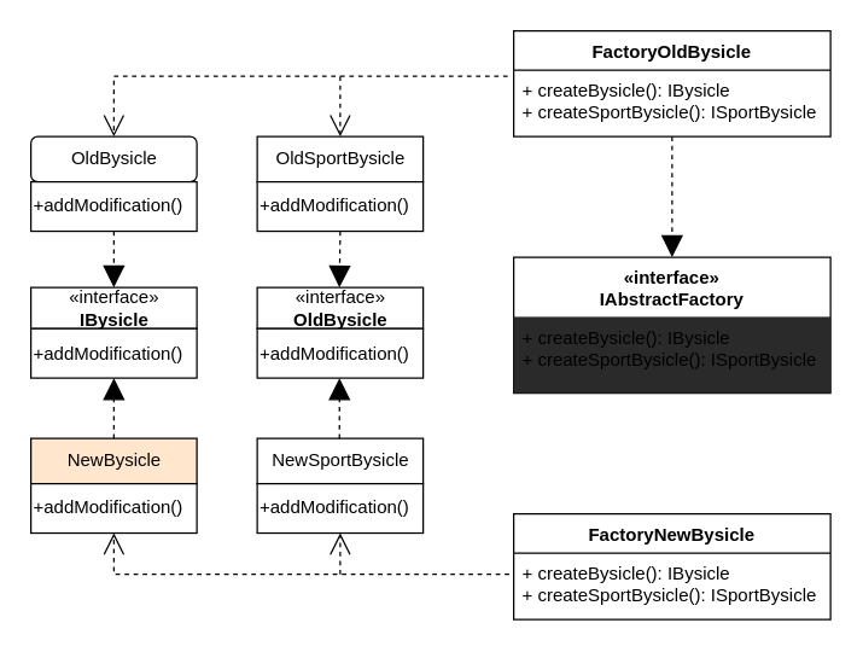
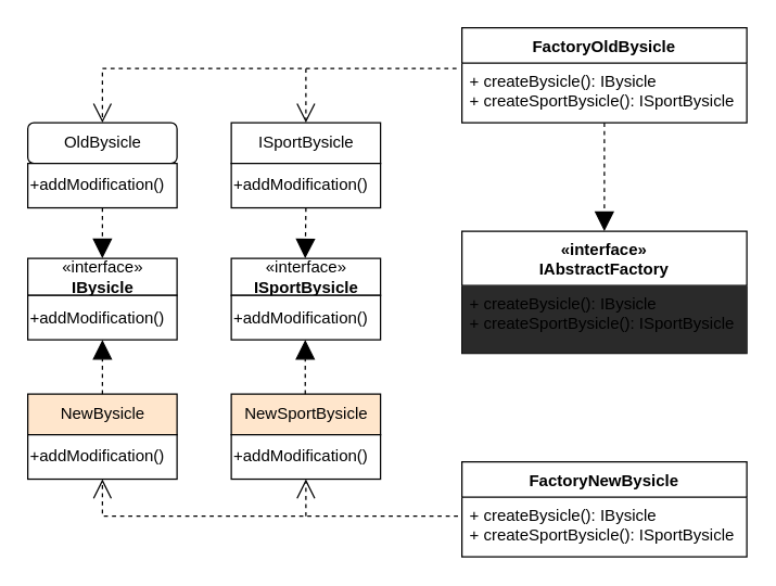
  <mxCell id="0" />
  <mxCell id="1" parent="0" />
  <mxCell id="2" value="«interface»&#10;IAbstractFactory" style="swimlane;fontStyle=1;align=center;verticalAlign=top;childLayout=stackLayout;horizontal=1;startSize=40;horizontalStack=0;resizeParent=1;resizeParentMax=0;resizeLast=0;collapsible=1;marginBottom=0;" parent="1" vertex="1"><mxGeometry x="340" y="170" width="210" height="90" as="geometry" /></mxCell>
  <mxCell id="3" value="+ createBysicle(): IBysicle&#10;+ createSportBysicle(): ISportBysicle" style="text;strokeColor=none;align=left;verticalAlign=top;spacingLeft=4;spacingRight=4;overflow=hidden;rotatable=0;points=[[0,0.5],[1,0.5]];portConstraint=eastwest;fillColor=#2a2a2a;" parent="2" vertex="1"><mxGeometry y="40" width="210" height="50" as="geometry" /></mxCell>
  <mxCell id="4" value="FactoryOldBysicle" style="swimlane;fontStyle=1;align=center;verticalAlign=top;childLayout=stackLayout;horizontal=1;startSize=26;horizontalStack=0;resizeParent=1;resizeParentMax=0;resizeLast=0;collapsible=1;marginBottom=0;" parent="1" vertex="1"><mxGeometry x="340" y="20" width="210" height="70" as="geometry" /></mxCell>
  <mxCell id="5" value="+ createBysicle(): IBysicle&#10;+ createSportBysicle(): ISportBysicle" style="text;strokeColor=none;fillColor=none;align=left;verticalAlign=top;spacingLeft=4;spacingRight=4;overflow=hidden;rotatable=0;points=[[0,0.5],[1,0.5]];portConstraint=eastwest;" parent="4" vertex="1"><mxGeometry y="26" width="210" height="44" as="geometry" /></mxCell>
  <mxCell id="6" value="FactoryNewBysicle" style="swimlane;fontStyle=1;align=center;verticalAlign=top;childLayout=stackLayout;horizontal=1;startSize=26;horizontalStack=0;resizeParent=1;resizeParentMax=0;resizeLast=0;collapsible=1;marginBottom=0;" parent="1" vertex="1"><mxGeometry x="340" y="340" width="210" height="70" as="geometry" /></mxCell>
  <mxCell id="7" value="+ createBysicle(): IBysicle&#10;+ createSportBysicle(): ISportBysicle" style="text;strokeColor=none;fillColor=none;align=left;verticalAlign=top;spacingLeft=4;spacingRight=4;overflow=hidden;rotatable=0;points=[[0,0.5],[1,0.5]];portConstraint=eastwest;" parent="6" vertex="1"><mxGeometry y="26" width="210" height="44" as="geometry" /></mxCell>
  <mxCell id="8" value="" style="endArrow=block;dashed=1;endFill=1;endSize=12;html=1;exitX=0.5;exitY=1;exitDx=0;exitDy=0;entryX=0.5;entryY=0;entryDx=0;entryDy=0;exitPerimeter=0;" parent="1" source="5" target="2" edge="1"><mxGeometry width="160" relative="1" as="geometry"><mxPoint x="390" y="170" as="sourcePoint" /><mxPoint x="390" y="90" as="targetPoint" /></mxGeometry></mxCell>
  <mxCell id="9" value="" style="group" parent="1" vertex="1" connectable="0"><mxGeometry x="20" y="190" width="110" height="60" as="geometry" /></mxCell>
  <mxCell id="10" value="«interface»&lt;br&gt;&lt;b&gt;IBysicle&lt;/b&gt;" style="html=1;" parent="9" vertex="1"><mxGeometry width="110" height="27.273" as="geometry" /></mxCell>
  <mxCell id="11" value="+addModification()" style="rounded=0;whiteSpace=wrap;html=1;align=left;" parent="9" vertex="1"><mxGeometry y="27.273" width="110" height="32.727" as="geometry" /></mxCell>
  <mxCell id="12" value="" style="group" parent="1" vertex="1" connectable="0"><mxGeometry x="170" y="190" width="110" height="60" as="geometry" /></mxCell>
- <mxCell id="13" value="«interface»&lt;br&gt;&lt;b&gt;OldBysicle&lt;/b&gt;" style="html=1;" parent="12" vertex="1"><mxGeometry width="110" height="27.273" as="geometry" /></mxCell>
+ <mxCell id="13" value="«interface»&lt;br&gt;&lt;b&gt;ISportBysicle&lt;/b&gt;" style="html=1;" parent="12" vertex="1"><mxGeometry width="110" height="27.273" as="geometry" /></mxCell>
  <mxCell id="14" value="+addModification()" style="rounded=0;whiteSpace=wrap;html=1;align=left;" parent="12" vertex="1"><mxGeometry y="27.273" width="110" height="32.727" as="geometry" /></mxCell>
  <mxCell id="15" value="NewBysicle" style="html=1;fillColor=#ffe6cc;" parent="1" vertex="1"><mxGeometry x="20" y="290" width="110" height="30" as="geometry" /></mxCell>
- <mxCell id="16" value="NewSportBysicle" style="html=1;" parent="1" vertex="1"><mxGeometry x="170" y="290" width="110" height="30" as="geometry" /></mxCell>
+ <mxCell id="16" value="NewSportBysicle" style="html=1;fillColor=#ffe6cc;" parent="1" vertex="1"><mxGeometry x="170" y="290" width="110" height="30" as="geometry" /></mxCell>
  <mxCell id="17" value="" style="endArrow=open;dashed=1;endFill=0;endSize=12;html=1;exitX=-0.019;exitY=0.091;exitDx=0;exitDy=0;exitPerimeter=0;entryX=0.5;entryY=0;entryDx=0;entryDy=0;rounded=0;" parent="1" source="5" target="26" edge="1"><mxGeometry width="160" relative="1" as="geometry"><mxPoint x="320" y="30" as="sourcePoint" /><mxPoint x="60" y="50" as="targetPoint" /><Array as="points"><mxPoint x="75" y="50" /></Array></mxGeometry></mxCell>
  <mxCell id="18" value="" style="endArrow=open;dashed=1;endFill=0;endSize=12;html=1;entryX=0.5;entryY=0;entryDx=0;entryDy=0;rounded=0;" parent="1" target="29" edge="1"><mxGeometry width="160" relative="1" as="geometry"><mxPoint x="225" y="50" as="sourcePoint" /><mxPoint x="420" y="220" as="targetPoint" /></mxGeometry></mxCell>
  <mxCell id="19" value="" style="endArrow=open;dashed=1;endFill=0;endSize=12;html=1;exitX=-0.014;exitY=0.318;exitDx=0;exitDy=0;exitPerimeter=0;entryX=0.5;entryY=1;entryDx=0;entryDy=0;rounded=0;" parent="1" source="7" target="31" edge="1"><mxGeometry width="160" relative="1" as="geometry"><mxPoint x="341.01" y="370.004" as="sourcePoint" /><mxPoint x="80" y="410" as="targetPoint" /><Array as="points"><mxPoint x="75" y="380" /></Array></mxGeometry></mxCell>
  <mxCell id="20" value="" style="endArrow=open;dashed=1;endFill=0;endSize=12;html=1;rounded=0;entryX=0.5;entryY=1;entryDx=0;entryDy=0;startArrow=none;" parent="1" target="32" edge="1"><mxGeometry width="160" relative="1" as="geometry"><mxPoint x="225" y="380" as="sourcePoint" /><mxPoint x="250" y="370" as="targetPoint" /></mxGeometry></mxCell>
  <mxCell id="21" value="" style="endArrow=block;dashed=1;endFill=1;endSize=12;html=1;entryX=0.5;entryY=1;entryDx=0;entryDy=0;exitX=0.5;exitY=0;exitDx=0;exitDy=0;" parent="1" source="15" target="11" edge="1"><mxGeometry width="160" relative="1" as="geometry"><mxPoint x="75" y="290" as="sourcePoint" /><mxPoint x="74.5" y="250" as="targetPoint" /></mxGeometry></mxCell>
  <mxCell id="22" value="" style="endArrow=block;dashed=1;endFill=1;endSize=12;html=1;entryX=0.5;entryY=1;entryDx=0;entryDy=0;exitX=0.5;exitY=0;exitDx=0;exitDy=0;" parent="1" edge="1"><mxGeometry width="160" relative="1" as="geometry"><mxPoint x="224.5" y="290" as="sourcePoint" /><mxPoint x="224.5" y="250" as="targetPoint" /></mxGeometry></mxCell>
  <mxCell id="23" value="" style="endArrow=block;dashed=1;endFill=1;endSize=12;html=1;entryX=0.5;entryY=0;entryDx=0;entryDy=0;exitX=0.5;exitY=1;exitDx=0;exitDy=0;" parent="1" source="27" target="10" edge="1"><mxGeometry width="160" relative="1" as="geometry"><mxPoint x="95" y="310" as="sourcePoint" /><mxPoint x="95" y="270" as="targetPoint" /></mxGeometry></mxCell>
  <mxCell id="24" value="" style="endArrow=block;dashed=1;endFill=1;endSize=12;html=1;entryX=0.5;entryY=0;entryDx=0;entryDy=0;exitX=0.5;exitY=1;exitDx=0;exitDy=0;" parent="1" source="30" edge="1"><mxGeometry width="160" relative="1" as="geometry"><mxPoint x="224.5" y="140" as="sourcePoint" /><mxPoint x="224.5" y="190" as="targetPoint" /></mxGeometry></mxCell>
  <mxCell id="25" value="" style="group" parent="1" vertex="1" connectable="0"><mxGeometry x="20" y="90" width="110" height="62.73" as="geometry" /></mxCell>
  <mxCell id="26" value="OldBysicle" style="html=1;rounded=1;" parent="25" vertex="1"><mxGeometry width="110" height="30" as="geometry" /></mxCell>
  <mxCell id="27" value="+addModification()" style="rounded=0;whiteSpace=wrap;html=1;align=left;" parent="25" vertex="1"><mxGeometry y="30.003" width="110" height="32.727" as="geometry" /></mxCell>
  <mxCell id="28" value="" style="group" parent="1" vertex="1" connectable="0"><mxGeometry x="170" y="90" width="110" height="62.73" as="geometry" /></mxCell>
- <mxCell id="29" value="OldSportBysicle" style="html=1;" parent="28" vertex="1"><mxGeometry width="110" height="30" as="geometry" /></mxCell>
+ <mxCell id="29" value="ISportBysicle" style="html=1;" parent="28" vertex="1"><mxGeometry width="110" height="30" as="geometry" /></mxCell>
  <mxCell id="30" value="+addModification()" style="rounded=0;whiteSpace=wrap;html=1;align=left;" parent="28" vertex="1"><mxGeometry y="30.003" width="110" height="32.727" as="geometry" /></mxCell>
  <mxCell id="31" value="+addModification()" style="rounded=0;whiteSpace=wrap;html=1;align=left;" parent="1" vertex="1"><mxGeometry x="20" y="320.003" width="110" height="32.727" as="geometry" /></mxCell>
  <mxCell id="32" value="+addModification()" style="rounded=0;whiteSpace=wrap;html=1;align=left;" parent="1" vertex="1"><mxGeometry x="170" y="320.003" width="110" height="32.727" as="geometry" /></mxCell>
